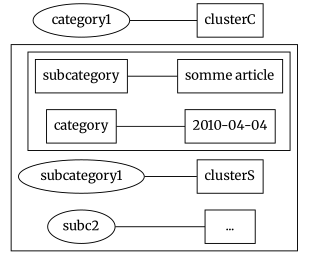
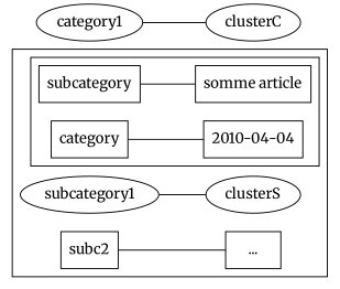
  graph {
    fontname=Merriweather
    rankdir=LR
    node [fontname=Merriweather shape=box]
    edge [fontname=Merriweather]
    n1 [label=subcategory]
    "somme article"
    n3 [label=category]
    "2010-04-04"
    subcategory1 [shape=ellipse]
-   clusterS
-   subc2 [shape=ellipse]
+   clusterS [shape=ellipse]
+   subc2
    "..."
    category1 [shape=""]
-   clusterC
+   clusterC [shape=""]
    subgraph cluster_1 {
      subcategory1
      clusterS
      subc2
      "..."
      subgraph cluster_2 {
        n1
        "somme article"
        n3
        "2010-04-04"
      }
    }
    n1 -- "somme article"
    n3 -- "2010-04-04"
    subcategory1 -- clusterS
    subc2 -- "..."
    category1 -- clusterC
  }
